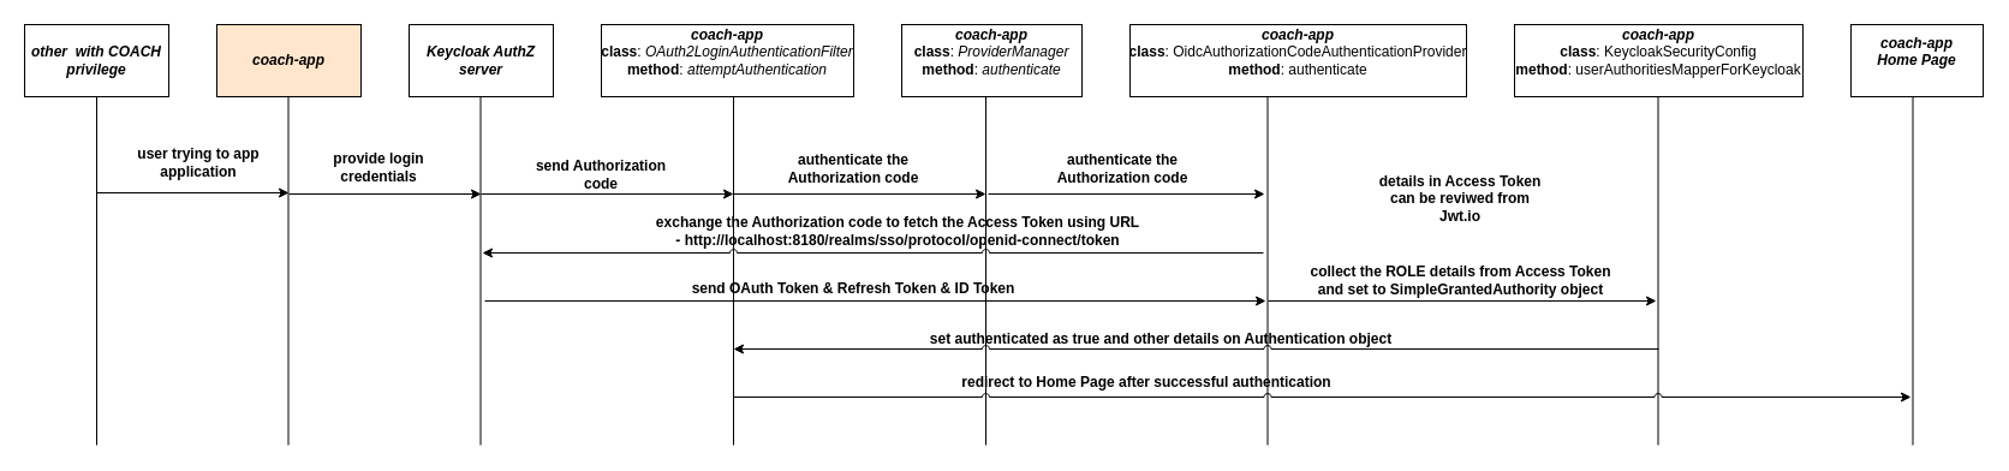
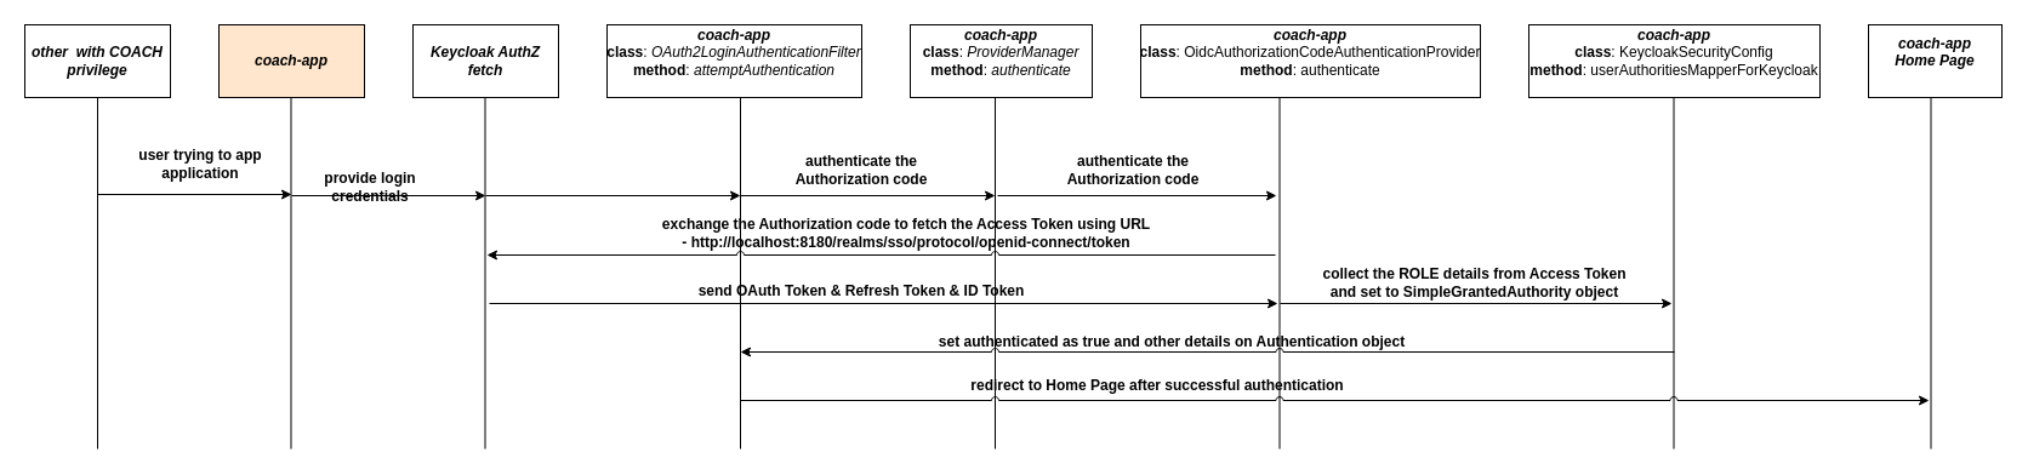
  <mxCell id="0" />
  <mxCell id="1" parent="0" />
  <mxCell id="2" value="&lt;b&gt;&lt;i&gt;other&amp;nbsp; with COACH privilege&lt;/i&gt;&lt;/b&gt;" style="rounded=0;whiteSpace=wrap;html=1;" vertex="1" parent="1"><mxGeometry x="20" y="20" width="120" height="60" as="geometry" /></mxCell>
  <mxCell id="3" value="" style="endArrow=none;html=1;rounded=0;entryX=0.5;entryY=1;entryDx=0;entryDy=0;" edge="1" parent="1" target="2"><mxGeometry width="50" height="50" relative="1" as="geometry"><mxPoint x="80" y="370" as="sourcePoint" /><mxPoint x="110" y="110" as="targetPoint" /></mxGeometry></mxCell>
  <mxCell id="4" value="&lt;b&gt;&lt;i&gt;coach-app&lt;/i&gt;&lt;/b&gt;" style="rounded=0;whiteSpace=wrap;html=1;fillColor=#ffe6cc;" vertex="1" parent="1"><mxGeometry x="180" y="20" width="120" height="60" as="geometry" /></mxCell>
  <mxCell id="5" value="" style="endArrow=none;html=1;rounded=0;entryX=0.5;entryY=1;entryDx=0;entryDy=0;" edge="1" parent="1"><mxGeometry width="50" height="50" relative="1" as="geometry"><mxPoint x="239.5" y="370" as="sourcePoint" /><mxPoint x="239.5" y="80" as="targetPoint" /></mxGeometry></mxCell>
  <mxCell id="6" value="" style="endArrow=classic;html=1;rounded=0;" edge="1" parent="1"><mxGeometry width="50" height="50" relative="1" as="geometry"><mxPoint x="80" y="160" as="sourcePoint" /><mxPoint x="240" y="160" as="targetPoint" /></mxGeometry></mxCell>
  <mxCell id="7" value="&lt;b&gt;user trying to app application&lt;/b&gt;" style="text;html=1;align=center;verticalAlign=middle;whiteSpace=wrap;rounded=0;" vertex="1" parent="1"><mxGeometry x="110" y="120" width="110" height="30" as="geometry" /></mxCell>
- <mxCell id="8" value="&lt;b&gt;&lt;i&gt;Keycloak AuthZ server&lt;/i&gt;&lt;/b&gt;" style="rounded=0;whiteSpace=wrap;html=1;" vertex="1" parent="1"><mxGeometry x="340" y="20" width="120" height="60" as="geometry" /></mxCell>
+ <mxCell id="8" value="&lt;b&gt;&lt;i&gt;Keycloak AuthZ fetch&lt;/i&gt;&lt;/b&gt;" style="rounded=0;whiteSpace=wrap;html=1;" vertex="1" parent="1"><mxGeometry x="340" y="20" width="120" height="60" as="geometry" /></mxCell>
  <mxCell id="9" value="" style="endArrow=none;html=1;rounded=0;entryX=0.5;entryY=1;entryDx=0;entryDy=0;" edge="1" parent="1"><mxGeometry width="50" height="50" relative="1" as="geometry"><mxPoint x="399.5" y="370" as="sourcePoint" /><mxPoint x="399.5" y="80" as="targetPoint" /></mxGeometry></mxCell>
  <mxCell id="10" value="" style="endArrow=classic;html=1;rounded=0;" edge="1" parent="1"><mxGeometry width="50" height="50" relative="1" as="geometry"><mxPoint x="240" y="161" as="sourcePoint" /><mxPoint x="400" y="161" as="targetPoint" /></mxGeometry></mxCell>
- <mxCell id="11" value="&lt;b&gt;provide login credentials&lt;/b&gt;" style="text;html=1;align=center;verticalAlign=middle;whiteSpace=wrap;rounded=0;" vertex="1" parent="1"><mxGeometry x="260" y="124" width="110" height="30" as="geometry" /></mxCell>
+ <mxCell id="11" value="&lt;b&gt;provide login credentials&lt;/b&gt;" style="text;html=1;align=center;verticalAlign=middle;whiteSpace=wrap;rounded=0;" vertex="1" parent="1"><mxGeometry x="250" y="139" width="110" height="30" as="geometry" /></mxCell>
  <mxCell id="12" value="&lt;b&gt;&lt;i&gt;coach-app&lt;/i&gt;&lt;/b&gt;&lt;br&gt;&lt;b&gt;class&lt;/b&gt;:&amp;nbsp;&lt;i&gt;OAuth2LoginAuthenticationFilter&lt;/i&gt;&lt;br&gt;&lt;b&gt;method&lt;/b&gt;:&amp;nbsp;&lt;i&gt;attemptAuthentication&lt;/i&gt;&lt;div&gt;&lt;br&gt;&lt;/div&gt;" style="rounded=0;whiteSpace=wrap;html=1;" vertex="1" parent="1"><mxGeometry x="500" y="20" width="210" height="60" as="geometry" /></mxCell>
  <mxCell id="13" value="" style="endArrow=none;html=1;rounded=0;entryX=0.5;entryY=1;entryDx=0;entryDy=0;" edge="1" parent="1"><mxGeometry width="50" height="50" relative="1" as="geometry"><mxPoint x="610" y="370" as="sourcePoint" /><mxPoint x="610" y="80" as="targetPoint" /></mxGeometry></mxCell>
  <mxCell id="14" value="" style="endArrow=classic;html=1;rounded=0;" edge="1" parent="1"><mxGeometry width="50" height="50" relative="1" as="geometry"><mxPoint x="400" y="161" as="sourcePoint" /><mxPoint x="610" y="161" as="targetPoint" /></mxGeometry></mxCell>
- <mxCell id="15" value="&lt;b&gt;send Authorization code&lt;/b&gt;" style="text;html=1;align=center;verticalAlign=middle;whiteSpace=wrap;rounded=0;" vertex="1" parent="1"><mxGeometry x="440" y="130" width="120" height="30" as="geometry" /></mxCell>
  <mxCell id="16" value="&lt;b&gt;&lt;i&gt;coach-app&lt;/i&gt;&lt;/b&gt;&lt;br&gt;&lt;b&gt;class&lt;/b&gt;: &lt;i&gt;ProviderManager&lt;/i&gt;&lt;br&gt;&lt;b&gt;method&lt;/b&gt;: &lt;i&gt;authenticate&lt;/i&gt;&lt;br&gt;&lt;div&gt;&lt;br&gt;&lt;/div&gt;" style="rounded=0;whiteSpace=wrap;html=1;" vertex="1" parent="1"><mxGeometry x="750" y="20" width="150" height="60" as="geometry" /></mxCell>
  <mxCell id="17" value="" style="endArrow=none;html=1;rounded=0;entryX=0.5;entryY=1;entryDx=0;entryDy=0;" edge="1" parent="1"><mxGeometry width="50" height="50" relative="1" as="geometry"><mxPoint x="820" y="370" as="sourcePoint" /><mxPoint x="820" y="80" as="targetPoint" /></mxGeometry></mxCell>
  <mxCell id="18" value="" style="endArrow=classic;html=1;rounded=0;" edge="1" parent="1"><mxGeometry width="50" height="50" relative="1" as="geometry"><mxPoint x="610" y="161" as="sourcePoint" /><mxPoint x="820" y="161" as="targetPoint" /></mxGeometry></mxCell>
  <mxCell id="19" value="&lt;b&gt;authenticate the Authorization code&lt;/b&gt;" style="text;html=1;align=center;verticalAlign=middle;whiteSpace=wrap;rounded=0;" vertex="1" parent="1"><mxGeometry x="650" y="125" width="120" height="30" as="geometry" /></mxCell>
  <mxCell id="20" value="&lt;b&gt;&lt;i&gt;coach-app&lt;/i&gt;&lt;/b&gt;&lt;br&gt;&lt;b&gt;class&lt;/b&gt;:&amp;nbsp;OidcAuthorizationCodeAuthenticationProvider&lt;br&gt;&lt;b&gt;method&lt;/b&gt;:&amp;nbsp;authenticate&lt;div&gt;&lt;br&gt;&lt;/div&gt;" style="rounded=0;whiteSpace=wrap;html=1;" vertex="1" parent="1"><mxGeometry x="940" y="20" width="280" height="60" as="geometry" /></mxCell>
  <mxCell id="21" value="" style="endArrow=none;html=1;rounded=0;entryX=0.5;entryY=1;entryDx=0;entryDy=0;" edge="1" parent="1"><mxGeometry width="50" height="50" relative="1" as="geometry"><mxPoint x="1054.5" y="370" as="sourcePoint" /><mxPoint x="1054.5" y="80" as="targetPoint" /></mxGeometry></mxCell>
  <mxCell id="22" value="" style="endArrow=classic;html=1;rounded=0;" edge="1" parent="1"><mxGeometry width="50" height="50" relative="1" as="geometry"><mxPoint x="822" y="161" as="sourcePoint" /><mxPoint x="1052" y="161" as="targetPoint" /></mxGeometry></mxCell>
  <mxCell id="23" value="&lt;b&gt;authenticate the Authorization code&lt;/b&gt;" style="text;html=1;align=center;verticalAlign=middle;whiteSpace=wrap;rounded=0;" vertex="1" parent="1"><mxGeometry x="864" y="125" width="140" height="30" as="geometry" /></mxCell>
  <mxCell id="24" value="" style="endArrow=classic;html=1;rounded=0;jumpStyle=arc;" edge="1" parent="1"><mxGeometry width="50" height="50" relative="1" as="geometry"><mxPoint x="1051" y="210" as="sourcePoint" /><mxPoint x="401" y="210" as="targetPoint" /></mxGeometry></mxCell>
  <mxCell id="25" value="&lt;b&gt;exchange the Authorization code to fetch the Access Token using URL -&amp;nbsp;http://localhost:8180/realms/sso/protocol/openid-connect/token&lt;/b&gt;" style="text;html=1;align=center;verticalAlign=middle;whiteSpace=wrap;rounded=0;" vertex="1" parent="1"><mxGeometry x="544" y="177" width="406" height="30" as="geometry" /></mxCell>
  <mxCell id="26" value="" style="endArrow=classic;html=1;rounded=0;" edge="1" parent="1"><mxGeometry width="50" height="50" relative="1" as="geometry"><mxPoint x="403" y="250" as="sourcePoint" /><mxPoint x="1053" y="250" as="targetPoint" /></mxGeometry></mxCell>
  <mxCell id="27" value="&lt;b&gt;send OAuth Token &amp;amp; Refresh Token &amp;amp; ID Token&lt;/b&gt;" style="text;html=1;align=center;verticalAlign=middle;whiteSpace=wrap;rounded=0;" vertex="1" parent="1"><mxGeometry x="572" y="225" width="276" height="30" as="geometry" /></mxCell>
- <mxCell id="28" value="&lt;b&gt;details in Access Token can be reviwed from Jwt.io&lt;/b&gt;" style="text;html=1;align=center;verticalAlign=middle;whiteSpace=wrap;rounded=0;" vertex="1" parent="1"><mxGeometry x="1140" y="150" width="150" height="30" as="geometry" /></mxCell>
  <mxCell id="29" value="&lt;b&gt;&lt;i&gt;coach-app&lt;/i&gt;&lt;/b&gt;&lt;br&gt;&lt;b&gt;class&lt;/b&gt;:&amp;nbsp;KeycloakSecurityConfig&lt;br&gt;&lt;b&gt;method&lt;/b&gt;:&amp;nbsp;userAuthoritiesMapperForKeycloak&lt;div&gt;&lt;br&gt;&lt;/div&gt;" style="rounded=0;whiteSpace=wrap;html=1;" vertex="1" parent="1"><mxGeometry x="1260" y="20" width="240" height="60" as="geometry" /></mxCell>
  <mxCell id="30" value="" style="endArrow=none;html=1;rounded=0;entryX=0.5;entryY=1;entryDx=0;entryDy=0;" edge="1" parent="1"><mxGeometry width="50" height="50" relative="1" as="geometry"><mxPoint x="1379.5" y="370" as="sourcePoint" /><mxPoint x="1379.5" y="80" as="targetPoint" /></mxGeometry></mxCell>
  <mxCell id="31" value="" style="endArrow=classic;html=1;rounded=0;exitX=-0.027;exitY=1.233;exitDx=0;exitDy=0;exitPerimeter=0;" edge="1" parent="1"><mxGeometry width="50" height="50" relative="1" as="geometry"><mxPoint x="1054.95" y="249.99" as="sourcePoint" /><mxPoint x="1378" y="250" as="targetPoint" /></mxGeometry></mxCell>
  <mxCell id="32" value="&lt;b&gt;collect the ROLE details from Access Token &lt;br&gt;and set to SimpleGrantedAuthority object&lt;/b&gt;" style="text;html=1;align=center;verticalAlign=middle;resizable=0;points=[];autosize=1;strokeColor=none;fillColor=none;" vertex="1" parent="1"><mxGeometry x="1080" y="213" width="270" height="40" as="geometry" /></mxCell>
  <mxCell id="33" value="" style="endArrow=classic;html=1;rounded=0;jumpStyle=arc;" edge="1" parent="1"><mxGeometry width="50" height="50" relative="1" as="geometry"><mxPoint x="1380" y="290" as="sourcePoint" /><mxPoint x="610" y="290" as="targetPoint" /></mxGeometry></mxCell>
  <mxCell id="34" value="&lt;b&gt;set authenticated as true and other details on Authentication object&lt;/b&gt;" style="text;html=1;align=center;verticalAlign=middle;whiteSpace=wrap;rounded=0;" vertex="1" parent="1"><mxGeometry x="772" y="267" width="388" height="30" as="geometry" /></mxCell>
  <mxCell id="35" value="&lt;b&gt;&lt;i&gt;coach-app&lt;br&gt;Home Page&lt;/i&gt;&lt;/b&gt;&lt;br&gt;&lt;div&gt;&lt;br&gt;&lt;/div&gt;" style="rounded=0;whiteSpace=wrap;html=1;" vertex="1" parent="1"><mxGeometry x="1540" y="20" width="110" height="60" as="geometry" /></mxCell>
  <mxCell id="36" value="" style="endArrow=none;html=1;rounded=0;entryX=0.5;entryY=1;entryDx=0;entryDy=0;" edge="1" parent="1"><mxGeometry width="50" height="50" relative="1" as="geometry"><mxPoint x="1591.5" y="370" as="sourcePoint" /><mxPoint x="1591.5" y="80" as="targetPoint" /></mxGeometry></mxCell>
  <mxCell id="37" value="" style="endArrow=classic;html=1;rounded=0;jumpStyle=arc;" edge="1" parent="1"><mxGeometry width="50" height="50" relative="1" as="geometry"><mxPoint x="610" y="330" as="sourcePoint" /><mxPoint x="1590" y="330" as="targetPoint" /></mxGeometry></mxCell>
  <mxCell id="38" value="&lt;b&gt;redirect to Home Page after successful authentication&lt;/b&gt;" style="text;html=1;align=center;verticalAlign=middle;whiteSpace=wrap;rounded=0;" vertex="1" parent="1"><mxGeometry x="764" y="303" width="380" height="30" as="geometry" /></mxCell>
